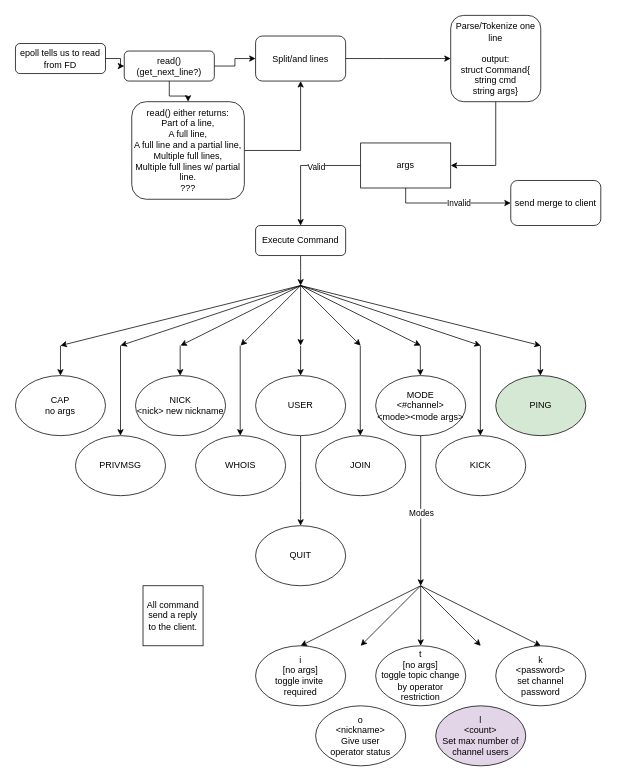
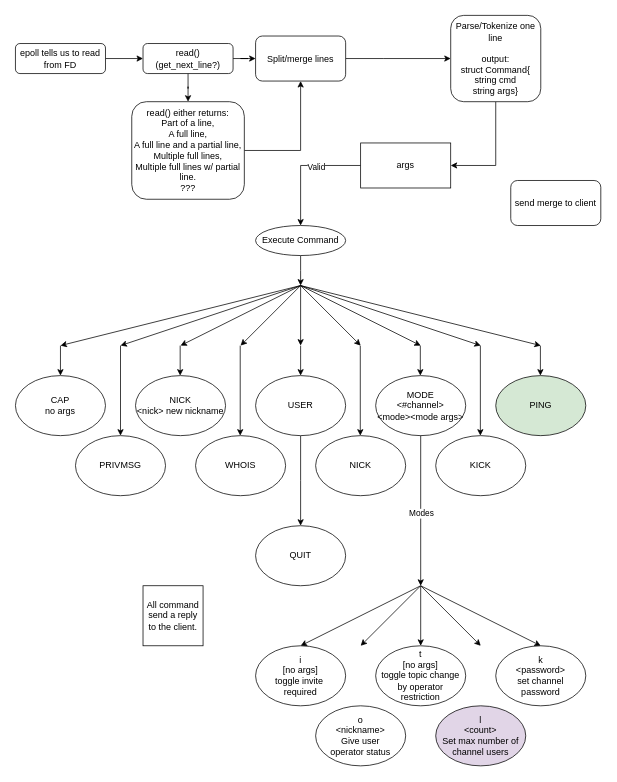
  <mxCell id="0" />
  <mxCell id="1" parent="0" />
  <mxCell id="2" value="" style="edgeStyle=orthogonalEdgeStyle;rounded=0;orthogonalLoop=1;jettySize=auto;html=1;" edge="1" parent="1" source="3" target="10"><mxGeometry relative="1" as="geometry" /></mxCell>
  <mxCell id="3" value="epoll tells us to read from FD" style="rounded=1;whiteSpace=wrap;html=1;fontSize=12;glass=0;strokeWidth=1;shadow=0;" parent="1" vertex="1"><mxGeometry x="20" y="57.5" width="120" height="40" as="geometry" /></mxCell>
  <mxCell id="4" style="edgeStyle=orthogonalEdgeStyle;rounded=0;orthogonalLoop=1;jettySize=auto;html=1;entryX=1;entryY=0.5;entryDx=0;entryDy=0;" edge="1" parent="1" source="5" target="60"><mxGeometry relative="1" as="geometry" /></mxCell>
  <mxCell id="5" value="Parse/Tokenize one line&lt;br&gt;&lt;div&gt;&lt;br&gt;&lt;/div&gt;&lt;div&gt;output:&lt;/div&gt;&lt;div&gt;struct Command{&lt;/div&gt;&lt;div&gt;string cmd&lt;/div&gt;&lt;div&gt;string args}&lt;br&gt;&lt;/div&gt;" style="rounded=1;whiteSpace=wrap;html=1;fontSize=12;glass=0;strokeWidth=1;shadow=0;" parent="1" vertex="1"><mxGeometry x="600" y="20" width="120" height="115" as="geometry" /></mxCell>
  <mxCell id="6" style="edgeStyle=orthogonalEdgeStyle;rounded=0;orthogonalLoop=1;jettySize=auto;html=1;exitX=0.5;exitY=1;exitDx=0;exitDy=0;" edge="1" parent="1" source="7"><mxGeometry relative="1" as="geometry"><mxPoint x="400" y="380" as="targetPoint" /></mxGeometry></mxCell>
- <mxCell id="7" value="&lt;div&gt;Execute Command&lt;br&gt;&lt;/div&gt;" style="rounded=1;whiteSpace=wrap;html=1;fontSize=12;glass=0;strokeWidth=1;shadow=0;" parent="1" vertex="1"><mxGeometry x="340" y="300" width="120" height="40" as="geometry" /></mxCell>
+ <mxCell id="7" value="&lt;div&gt;Execute Command&lt;br&gt;&lt;/div&gt;" style="ellipse;whiteSpace=wrap;html=1;fontSize=12;glass=0;strokeWidth=1;shadow=0;" parent="1" vertex="1"><mxGeometry x="340" y="300" width="120" height="40" as="geometry" /></mxCell>
  <mxCell id="8" value="" style="edgeStyle=orthogonalEdgeStyle;rounded=0;orthogonalLoop=1;jettySize=auto;html=1;" edge="1" parent="1" source="10" target="12"><mxGeometry relative="1" as="geometry" /></mxCell>
  <mxCell id="9" value="" style="edgeStyle=orthogonalEdgeStyle;rounded=0;orthogonalLoop=1;jettySize=auto;html=1;" edge="1" parent="1" source="10" target="14"><mxGeometry relative="1" as="geometry" /></mxCell>
- <mxCell id="10" value="read()&lt;br&gt;(get_next_line?)" style="rounded=1;whiteSpace=wrap;html=1;fontSize=12;glass=0;strokeWidth=1;shadow=0;" parent="1" vertex="1"><mxGeometry x="165" y="67.5" width="120" height="40" as="geometry" /></mxCell>
+ <mxCell id="10" value="read()&lt;br&gt;(get_next_line?)" style="rounded=1;whiteSpace=wrap;html=1;fontSize=12;glass=0;strokeWidth=1;shadow=0;" parent="1" vertex="1"><mxGeometry x="190" y="57.5" width="120" height="40" as="geometry" /></mxCell>
  <mxCell id="11" style="edgeStyle=orthogonalEdgeStyle;rounded=0;orthogonalLoop=1;jettySize=auto;html=1;entryX=0.5;entryY=1;entryDx=0;entryDy=0;" edge="1" parent="1" source="12" target="14"><mxGeometry relative="1" as="geometry" /></mxCell>
  <mxCell id="12" value="&lt;div&gt;read() either returns:&lt;/div&gt;&lt;div&gt;Part of a line,&lt;/div&gt;&lt;div&gt;A full line,&lt;/div&gt;&lt;div&gt;A full line and a partial line,&lt;br&gt;Multiple full lines,&lt;br&gt;&lt;/div&gt;&lt;div&gt;Multiple full lines w/ partial line.&lt;/div&gt;???" style="whiteSpace=wrap;html=1;rounded=1;glass=0;strokeWidth=1;shadow=0;perimeter=rectanglePerimeter;" vertex="1" parent="1"><mxGeometry x="175" y="135" width="150" height="130" as="geometry" /></mxCell>
  <mxCell id="13" value="" style="edgeStyle=orthogonalEdgeStyle;rounded=0;orthogonalLoop=1;jettySize=auto;html=1;" edge="1" parent="1" source="14" target="5"><mxGeometry relative="1" as="geometry"><Array as="points"><mxPoint x="510" y="78" /></Array></mxGeometry></mxCell>
- <mxCell id="14" value="Split/and lines" style="rounded=1;whiteSpace=wrap;html=1;glass=0;" vertex="1" parent="1"><mxGeometry x="340" y="47.5" width="120" height="60" as="geometry" /></mxCell>
+ <mxCell id="14" value="Split/merge lines" style="rounded=1;whiteSpace=wrap;html=1;glass=0;" vertex="1" parent="1"><mxGeometry x="340" y="47.5" width="120" height="60" as="geometry" /></mxCell>
  <mxCell id="15" value="" style="endArrow=classic;html=1;rounded=0;" edge="1" parent="1"><mxGeometry width="50" height="50" relative="1" as="geometry"><mxPoint x="400" y="380" as="sourcePoint" /><mxPoint x="80" y="460" as="targetPoint" /></mxGeometry></mxCell>
  <mxCell id="16" value="" style="endArrow=classic;html=1;rounded=0;" edge="1" parent="1"><mxGeometry width="50" height="50" relative="1" as="geometry"><mxPoint x="400" y="380" as="sourcePoint" /><mxPoint x="160" y="460" as="targetPoint" /></mxGeometry></mxCell>
  <mxCell id="17" value="" style="endArrow=classic;html=1;rounded=0;" edge="1" parent="1"><mxGeometry width="50" height="50" relative="1" as="geometry"><mxPoint x="400" y="380" as="sourcePoint" /><mxPoint x="240" y="460" as="targetPoint" /></mxGeometry></mxCell>
  <mxCell id="18" value="" style="endArrow=classic;html=1;rounded=0;" edge="1" parent="1"><mxGeometry width="50" height="50" relative="1" as="geometry"><mxPoint x="400" y="380" as="sourcePoint" /><mxPoint x="320" y="460" as="targetPoint" /></mxGeometry></mxCell>
  <mxCell id="19" value="" style="endArrow=classic;html=1;rounded=0;" edge="1" parent="1"><mxGeometry width="50" height="50" relative="1" as="geometry"><mxPoint x="400" y="380" as="sourcePoint" /><mxPoint x="400" y="460" as="targetPoint" /></mxGeometry></mxCell>
  <mxCell id="20" value="" style="endArrow=classic;html=1;rounded=0;" edge="1" parent="1"><mxGeometry width="50" height="50" relative="1" as="geometry"><mxPoint x="400" y="380" as="sourcePoint" /><mxPoint x="480" y="460" as="targetPoint" /></mxGeometry></mxCell>
  <mxCell id="21" value="" style="endArrow=classic;html=1;rounded=0;" edge="1" parent="1"><mxGeometry width="50" height="50" relative="1" as="geometry"><mxPoint x="400" y="380" as="sourcePoint" /><mxPoint x="560" y="460" as="targetPoint" /></mxGeometry></mxCell>
  <mxCell id="22" value="" style="endArrow=classic;html=1;rounded=0;" edge="1" parent="1"><mxGeometry width="50" height="50" relative="1" as="geometry"><mxPoint x="400" y="380" as="sourcePoint" /><mxPoint x="640" y="460" as="targetPoint" /></mxGeometry></mxCell>
  <mxCell id="23" value="" style="endArrow=classic;html=1;rounded=0;" edge="1" parent="1"><mxGeometry width="50" height="50" relative="1" as="geometry"><mxPoint x="400" y="380" as="sourcePoint" /><mxPoint x="720" y="460" as="targetPoint" /></mxGeometry></mxCell>
  <mxCell id="24" value="&lt;div&gt;CAP&lt;/div&gt;&lt;div&gt;no args&lt;br&gt;&lt;/div&gt;" style="ellipse;whiteSpace=wrap;html=1;" vertex="1" parent="1"><mxGeometry x="20" y="500" width="120" height="80" as="geometry" /></mxCell>
  <mxCell id="25" value="PRIVMSG" style="ellipse;whiteSpace=wrap;html=1;" vertex="1" parent="1"><mxGeometry x="100" y="580" width="120" height="80" as="geometry" /></mxCell>
  <mxCell id="26" value="&lt;div&gt;NICK&lt;/div&gt;&lt;div&gt;&amp;lt;nick&amp;gt; new nickname&lt;br&gt;&lt;/div&gt;" style="ellipse;whiteSpace=wrap;html=1;" vertex="1" parent="1"><mxGeometry x="180" y="500" width="120" height="80" as="geometry" /></mxCell>
  <mxCell id="27" value="" style="endArrow=classic;html=1;rounded=0;" edge="1" parent="1" target="24"><mxGeometry width="50" height="50" relative="1" as="geometry"><mxPoint x="80" y="460" as="sourcePoint" /><mxPoint x="130" y="410" as="targetPoint" /></mxGeometry></mxCell>
  <mxCell id="28" value="" style="endArrow=classic;html=1;rounded=0;entryX=0.5;entryY=0;entryDx=0;entryDy=0;" edge="1" parent="1" target="25"><mxGeometry width="50" height="50" relative="1" as="geometry"><mxPoint x="160" y="460" as="sourcePoint" /><mxPoint x="90" y="510" as="targetPoint" /></mxGeometry></mxCell>
  <mxCell id="29" value="WHOIS" style="ellipse;whiteSpace=wrap;html=1;" vertex="1" parent="1"><mxGeometry x="260" y="580" width="120" height="80" as="geometry" /></mxCell>
  <mxCell id="30" style="edgeStyle=orthogonalEdgeStyle;rounded=0;orthogonalLoop=1;jettySize=auto;html=1;" edge="1" parent="1" source="31"><mxGeometry relative="1" as="geometry"><mxPoint x="400" y="700" as="targetPoint" /></mxGeometry></mxCell>
  <mxCell id="31" value="&lt;div&gt;USER&lt;/div&gt;" style="ellipse;whiteSpace=wrap;html=1;" vertex="1" parent="1"><mxGeometry x="340" y="500" width="120" height="80" as="geometry" /></mxCell>
- <mxCell id="32" value="JOIN" style="ellipse;whiteSpace=wrap;html=1;" vertex="1" parent="1"><mxGeometry x="420" y="580" width="120" height="80" as="geometry" /></mxCell>
+ <mxCell id="32" value="NICK" style="ellipse;whiteSpace=wrap;html=1;" vertex="1" parent="1"><mxGeometry x="420" y="580" width="120" height="80" as="geometry" /></mxCell>
  <mxCell id="33" value="&lt;div&gt;MODE&lt;/div&gt;&lt;div&gt;&amp;lt;#channel&amp;gt;&lt;/div&gt;&lt;div&gt;&amp;lt;mode&amp;gt;&amp;lt;mode args&amp;gt;&lt;br&gt;&lt;/div&gt;" style="ellipse;whiteSpace=wrap;html=1;" vertex="1" parent="1"><mxGeometry x="500" y="500" width="120" height="80" as="geometry" /></mxCell>
  <mxCell id="34" value="KICK" style="ellipse;whiteSpace=wrap;html=1;" vertex="1" parent="1"><mxGeometry x="580" y="580" width="120" height="80" as="geometry" /></mxCell>
  <mxCell id="35" value="PING" style="ellipse;whiteSpace=wrap;html=1;fillColor=#d5e8d4;" vertex="1" parent="1"><mxGeometry x="660" y="500" width="120" height="80" as="geometry" /></mxCell>
  <mxCell id="36" value="" style="endArrow=classic;html=1;rounded=0;entryX=0.5;entryY=0;entryDx=0;entryDy=0;" edge="1" parent="1"><mxGeometry width="50" height="50" relative="1" as="geometry"><mxPoint x="319.5" y="460" as="sourcePoint" /><mxPoint x="319.5" y="580" as="targetPoint" /></mxGeometry></mxCell>
  <mxCell id="37" value="" style="endArrow=classic;html=1;rounded=0;entryX=0.5;entryY=0;entryDx=0;entryDy=0;" edge="1" parent="1"><mxGeometry width="50" height="50" relative="1" as="geometry"><mxPoint x="479.5" y="460" as="sourcePoint" /><mxPoint x="479.5" y="580" as="targetPoint" /></mxGeometry></mxCell>
  <mxCell id="38" value="" style="endArrow=classic;html=1;rounded=0;entryX=0.5;entryY=0;entryDx=0;entryDy=0;" edge="1" parent="1"><mxGeometry width="50" height="50" relative="1" as="geometry"><mxPoint x="639.5" y="460" as="sourcePoint" /><mxPoint x="639.5" y="580" as="targetPoint" /></mxGeometry></mxCell>
  <mxCell id="39" value="" style="endArrow=classic;html=1;rounded=0;" edge="1" parent="1"><mxGeometry width="50" height="50" relative="1" as="geometry"><mxPoint x="239.5" y="460" as="sourcePoint" /><mxPoint x="239.5" y="500" as="targetPoint" /></mxGeometry></mxCell>
  <mxCell id="40" value="" style="endArrow=classic;html=1;rounded=0;entryX=0.5;entryY=0;entryDx=0;entryDy=0;" edge="1" parent="1" target="31"><mxGeometry width="50" height="50" relative="1" as="geometry"><mxPoint x="400" y="460" as="sourcePoint" /><mxPoint x="100" y="520" as="targetPoint" /></mxGeometry></mxCell>
  <mxCell id="41" value="" style="endArrow=classic;html=1;rounded=0;entryX=0.5;entryY=0;entryDx=0;entryDy=0;" edge="1" parent="1"><mxGeometry width="50" height="50" relative="1" as="geometry"><mxPoint x="559.5" y="460" as="sourcePoint" /><mxPoint x="559.5" y="500" as="targetPoint" /></mxGeometry></mxCell>
  <mxCell id="42" value="" style="endArrow=classic;html=1;rounded=0;entryX=0.5;entryY=0;entryDx=0;entryDy=0;" edge="1" parent="1"><mxGeometry width="50" height="50" relative="1" as="geometry"><mxPoint x="719.5" y="460" as="sourcePoint" /><mxPoint x="719.5" y="500" as="targetPoint" /></mxGeometry></mxCell>
  <mxCell id="43" value="QUIT" style="ellipse;whiteSpace=wrap;html=1;" vertex="1" parent="1"><mxGeometry x="340" y="700" width="120" height="80" as="geometry" /></mxCell>
  <mxCell id="44" value="" style="endArrow=classic;html=1;rounded=0;exitX=0.5;exitY=1;exitDx=0;exitDy=0;" edge="1" parent="1" source="33"><mxGeometry width="50" height="50" relative="1" as="geometry"><mxPoint x="540" y="770" as="sourcePoint" /><mxPoint x="560" y="780" as="targetPoint" /></mxGeometry></mxCell>
  <mxCell id="45" value="&lt;div&gt;Modes&lt;/div&gt;" style="edgeLabel;html=1;align=center;verticalAlign=middle;resizable=0;points=[];" vertex="1" connectable="0" parent="44"><mxGeometry x="0.03" relative="1" as="geometry"><mxPoint as="offset" /></mxGeometry></mxCell>
  <mxCell id="46" value="" style="endArrow=classic;html=1;rounded=0;" edge="1" parent="1"><mxGeometry width="50" height="50" relative="1" as="geometry"><mxPoint x="560" y="780" as="sourcePoint" /><mxPoint x="400" y="860" as="targetPoint" /></mxGeometry></mxCell>
  <mxCell id="47" value="" style="endArrow=classic;html=1;rounded=0;" edge="1" parent="1"><mxGeometry width="50" height="50" relative="1" as="geometry"><mxPoint x="560" y="780" as="sourcePoint" /><mxPoint x="480" y="860" as="targetPoint" /></mxGeometry></mxCell>
  <mxCell id="48" value="" style="endArrow=classic;html=1;rounded=0;" edge="1" parent="1"><mxGeometry width="50" height="50" relative="1" as="geometry"><mxPoint x="560" y="780" as="sourcePoint" /><mxPoint x="560" y="860" as="targetPoint" /></mxGeometry></mxCell>
  <mxCell id="49" value="" style="endArrow=classic;html=1;rounded=0;" edge="1" parent="1"><mxGeometry width="50" height="50" relative="1" as="geometry"><mxPoint x="560" y="780" as="sourcePoint" /><mxPoint x="640" y="860" as="targetPoint" /></mxGeometry></mxCell>
  <mxCell id="50" value="" style="endArrow=classic;html=1;rounded=0;" edge="1" parent="1"><mxGeometry width="50" height="50" relative="1" as="geometry"><mxPoint x="560" y="780" as="sourcePoint" /><mxPoint x="720" y="860" as="targetPoint" /></mxGeometry></mxCell>
  <mxCell id="51" value="&lt;div&gt;i&lt;/div&gt;&lt;div&gt;[no args]&lt;/div&gt;&lt;div&gt;toggle invite&amp;nbsp;&lt;/div&gt;&lt;div&gt;required&lt;br&gt;&lt;/div&gt;" style="ellipse;whiteSpace=wrap;html=1;" vertex="1" parent="1"><mxGeometry x="340" y="860" width="120" height="80" as="geometry" /></mxCell>
  <mxCell id="52" value="&lt;div&gt;o&lt;/div&gt;&lt;div&gt;&amp;lt;nickname&amp;gt;&lt;/div&gt;&lt;div&gt;Give user&lt;/div&gt;&lt;div&gt;operator status&lt;br&gt;&lt;/div&gt;" style="ellipse;whiteSpace=wrap;html=1;" vertex="1" parent="1"><mxGeometry x="420" y="940" width="120" height="80" as="geometry" /></mxCell>
  <mxCell id="53" value="&lt;div&gt;t&lt;/div&gt;&lt;div&gt;[no args]&lt;/div&gt;&lt;div&gt;toggle topic change&lt;/div&gt;&lt;div&gt;by operator&lt;/div&gt;&lt;div&gt;restriction&lt;br&gt;&lt;/div&gt;" style="ellipse;whiteSpace=wrap;html=1;" vertex="1" parent="1"><mxGeometry x="500" y="860" width="120" height="80" as="geometry" /></mxCell>
  <mxCell id="54" value="&lt;div&gt;l&lt;/div&gt;&lt;div&gt;&amp;lt;count&amp;gt;&lt;/div&gt;&lt;div&gt;Set max number of channel users&lt;br&gt;&lt;/div&gt;" style="ellipse;whiteSpace=wrap;html=1;fillColor=#e1d5e7;" vertex="1" parent="1"><mxGeometry x="580" y="940" width="120" height="80" as="geometry" /></mxCell>
  <mxCell id="55" value="&lt;div&gt;k&lt;/div&gt;&lt;div&gt;&amp;lt;password&amp;gt;&lt;/div&gt;&lt;div&gt;set channel&lt;/div&gt;&lt;div&gt;password&lt;/div&gt;" style="ellipse;whiteSpace=wrap;html=1;" vertex="1" parent="1"><mxGeometry x="660" y="860" width="120" height="80" as="geometry" /></mxCell>
- <mxCell id="56" style="edgeStyle=orthogonalEdgeStyle;rounded=0;orthogonalLoop=1;jettySize=auto;html=1;entryX=0;entryY=0.5;entryDx=0;entryDy=0;" edge="1" parent="1" source="60" target="61"><mxGeometry relative="1" as="geometry"><Array as="points"><mxPoint x="540" y="270" /></Array></mxGeometry></mxCell>
- <mxCell id="57" value="Invalid" style="edgeLabel;html=1;align=center;verticalAlign=middle;resizable=0;points=[];" vertex="1" connectable="0" parent="56"><mxGeometry y="-3" relative="1" as="geometry"><mxPoint x="10" y="-3" as="offset" /></mxGeometry></mxCell>
  <mxCell id="58" style="edgeStyle=orthogonalEdgeStyle;rounded=0;orthogonalLoop=1;jettySize=auto;html=1;" edge="1" parent="1" source="60" target="7"><mxGeometry relative="1" as="geometry" /></mxCell>
  <mxCell id="59" value="&lt;div&gt;Valid&lt;/div&gt;" style="edgeLabel;html=1;align=center;verticalAlign=middle;resizable=0;points=[];" vertex="1" connectable="0" parent="58"><mxGeometry x="-0.246" y="2" relative="1" as="geometry"><mxPoint as="offset" /></mxGeometry></mxCell>
  <mxCell id="60" value="args" style="rounded=0;whiteSpace=wrap;html=1;" vertex="1" parent="1"><mxGeometry x="480" y="190" width="120" height="60" as="geometry" /></mxCell>
  <mxCell id="61" value="send merge to client" style="rounded=1;whiteSpace=wrap;html=1;" vertex="1" parent="1"><mxGeometry x="680" y="240" width="120" height="60" as="geometry" /></mxCell>
  <mxCell id="62" value="All command send a reply to the client." style="whiteSpace=wrap;html=1;aspect=fixed;" vertex="1" parent="1"><mxGeometry x="190" y="780" width="80" height="80" as="geometry" /></mxCell>
